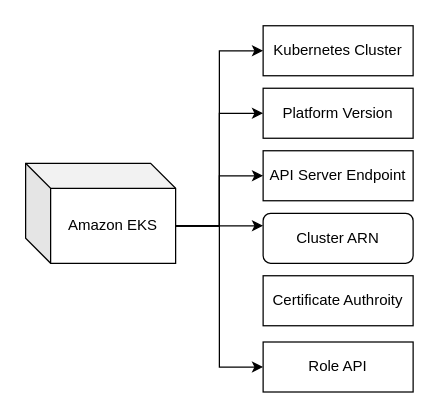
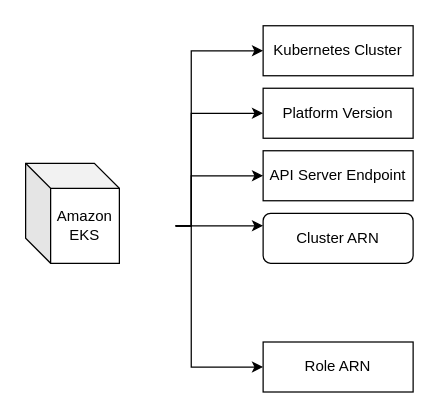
  <mxCell id="0" />
  <mxCell id="1" parent="0" />
  <mxCell id="2" value="Kubernetes Cluster" style="rounded=0;whiteSpace=wrap;html=1;" vertex="1" parent="1"><mxGeometry x="210" y="20" width="120" height="40" as="geometry" /></mxCell>
  <mxCell id="3" style="edgeStyle=orthogonalEdgeStyle;rounded=0;orthogonalLoop=1;jettySize=auto;html=1;entryX=0;entryY=0.5;entryDx=0;entryDy=0;exitX=0;exitY=0;exitDx=120;exitDy=50;exitPerimeter=0;" edge="1" parent="1" source="8" target="2"><mxGeometry relative="1" as="geometry" /></mxCell>
  <mxCell id="4" style="edgeStyle=orthogonalEdgeStyle;rounded=0;orthogonalLoop=1;jettySize=auto;html=1;exitX=0;exitY=0;exitDx=120;exitDy=50;exitPerimeter=0;entryX=0;entryY=0.5;entryDx=0;entryDy=0;" edge="1" parent="1" source="8" target="9"><mxGeometry relative="1" as="geometry" /></mxCell>
  <mxCell id="5" style="edgeStyle=orthogonalEdgeStyle;rounded=0;orthogonalLoop=1;jettySize=auto;html=1;exitX=0;exitY=0;exitDx=120;exitDy=50;exitPerimeter=0;" edge="1" parent="1" source="8" target="10"><mxGeometry relative="1" as="geometry" /></mxCell>
  <mxCell id="6" style="edgeStyle=orthogonalEdgeStyle;rounded=0;orthogonalLoop=1;jettySize=auto;html=1;exitX=0;exitY=0;exitDx=120;exitDy=50;exitPerimeter=0;entryX=0;entryY=0.25;entryDx=0;entryDy=0;" edge="1" parent="1" source="8" target="11"><mxGeometry relative="1" as="geometry" /></mxCell>
  <mxCell id="7" style="edgeStyle=orthogonalEdgeStyle;rounded=0;orthogonalLoop=1;jettySize=auto;html=1;exitX=0;exitY=0;exitDx=120;exitDy=50;exitPerimeter=0;entryX=0;entryY=0.5;entryDx=0;entryDy=0;" edge="1" parent="1" source="8" target="13"><mxGeometry relative="1" as="geometry" /></mxCell>
- <mxCell id="8" value="Amazon EKS" style="shape=cube;whiteSpace=wrap;html=1;boundedLbl=1;backgroundOutline=1;darkOpacity=0.05;darkOpacity2=0.1;" vertex="1" parent="1"><mxGeometry x="20" y="130" width="120" height="80" as="geometry" /></mxCell>
+ <mxCell id="8" value="Amazon EKS" style="shape=cube;whiteSpace=wrap;html=1;boundedLbl=1;backgroundOutline=1;darkOpacity=0.05;darkOpacity2=0.1;" vertex="1" parent="1"><mxGeometry x="20" y="130" width="75" height="80" as="geometry" /></mxCell>
  <mxCell id="9" value="Platform Version" style="rounded=0;whiteSpace=wrap;html=1;" vertex="1" parent="1"><mxGeometry x="210" y="70" width="120" height="40" as="geometry" /></mxCell>
  <mxCell id="10" value="API Server Endpoint" style="rounded=0;whiteSpace=wrap;html=1;" vertex="1" parent="1"><mxGeometry x="210" y="120" width="120" height="40" as="geometry" /></mxCell>
  <mxCell id="11" value="Cluster ARN" style="whiteSpace=wrap;html=1;rounded=1;" vertex="1" parent="1"><mxGeometry x="210" y="170" width="120" height="40" as="geometry" /></mxCell>
- <mxCell id="12" value="Certificate Authroity" style="rounded=0;whiteSpace=wrap;html=1;" vertex="1" parent="1"><mxGeometry x="210" y="220" width="120" height="40" as="geometry" /></mxCell>
- <mxCell id="13" value="Role API" style="rounded=0;whiteSpace=wrap;html=1;" vertex="1" parent="1"><mxGeometry x="210" y="273" width="120" height="40" as="geometry" /></mxCell>
+ <mxCell id="13" value="Role ARN" style="rounded=0;whiteSpace=wrap;html=1;" vertex="1" parent="1"><mxGeometry x="210" y="273" width="120" height="40" as="geometry" /></mxCell>
